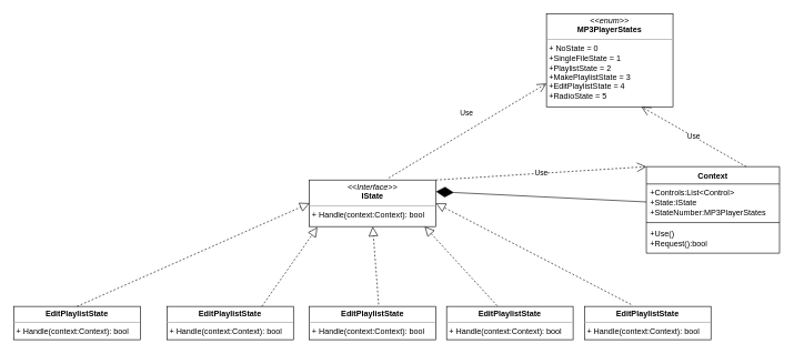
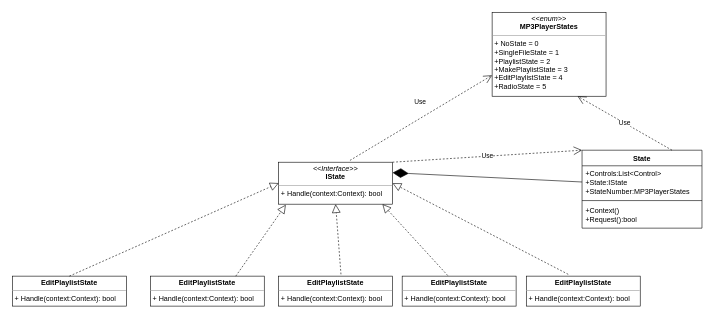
  <mxCell id="0" />
  <mxCell id="1" parent="0" />
  <mxCell id="2" value="&lt;p style=&quot;margin:0px;margin-top:4px;text-align:center;&quot;&gt;&lt;i&gt;&amp;lt;&amp;lt;Interface&amp;gt;&amp;gt;&lt;/i&gt;&lt;br&gt;&lt;b&gt;IState&lt;/b&gt;&lt;/p&gt;&lt;hr size=&quot;1&quot;&gt;&lt;p style=&quot;margin:0px;margin-left:4px;&quot;&gt;+ Handle(context:Context): bool&lt;br&gt;&lt;/p&gt;" style="verticalAlign=top;align=left;overflow=fill;fontSize=12;fontFamily=Helvetica;html=1;whiteSpace=wrap;" vertex="1" parent="1"><mxGeometry x="464" y="270" width="190" height="70" as="geometry" /></mxCell>
  <mxCell id="3" value="&lt;p style=&quot;margin:0px;margin-top:4px;text-align:center;&quot;&gt;&lt;b&gt;EditPlaylistState&lt;/b&gt;&lt;/p&gt;&lt;hr size=&quot;1&quot;&gt;&lt;p style=&quot;margin:0px;margin-left:4px;&quot;&gt;+ Handle(context:Context): bool&lt;br&gt;&lt;/p&gt;" style="verticalAlign=top;align=left;overflow=fill;fontSize=12;fontFamily=Helvetica;html=1;whiteSpace=wrap;" vertex="1" parent="1"><mxGeometry x="20" y="460" width="190" height="50" as="geometry" /></mxCell>
  <mxCell id="4" value="&lt;p style=&quot;margin:0px;margin-top:4px;text-align:center;&quot;&gt;&lt;b&gt;EditPlaylistState&lt;/b&gt;&lt;/p&gt;&lt;hr size=&quot;1&quot;&gt;&lt;p style=&quot;margin:0px;margin-left:4px;&quot;&gt;+ Handle(context:Context): bool&lt;br&gt;&lt;/p&gt;" style="verticalAlign=top;align=left;overflow=fill;fontSize=12;fontFamily=Helvetica;html=1;whiteSpace=wrap;" vertex="1" parent="1"><mxGeometry x="250" y="460" width="190" height="50" as="geometry" /></mxCell>
  <mxCell id="5" value="&lt;p style=&quot;margin:0px;margin-top:4px;text-align:center;&quot;&gt;&lt;b&gt;EditPlaylistState&lt;/b&gt;&lt;/p&gt;&lt;hr size=&quot;1&quot;&gt;&lt;p style=&quot;margin:0px;margin-left:4px;&quot;&gt;+ Handle(context:Context): bool&lt;br&gt;&lt;/p&gt;" style="verticalAlign=top;align=left;overflow=fill;fontSize=12;fontFamily=Helvetica;html=1;whiteSpace=wrap;" vertex="1" parent="1"><mxGeometry x="464" y="460" width="190" height="50" as="geometry" /></mxCell>
  <mxCell id="6" value="&lt;p style=&quot;margin:0px;margin-top:4px;text-align:center;&quot;&gt;&lt;b&gt;EditPlaylistState&lt;/b&gt;&lt;/p&gt;&lt;hr size=&quot;1&quot;&gt;&lt;p style=&quot;margin:0px;margin-left:4px;&quot;&gt;+ Handle(context:Context): bool&lt;br&gt;&lt;/p&gt;" style="verticalAlign=top;align=left;overflow=fill;fontSize=12;fontFamily=Helvetica;html=1;whiteSpace=wrap;" vertex="1" parent="1"><mxGeometry x="670" y="460" width="190" height="50" as="geometry" /></mxCell>
  <mxCell id="7" value="&lt;p style=&quot;margin:0px;margin-top:4px;text-align:center;&quot;&gt;&lt;b&gt;EditPlaylistState&lt;/b&gt;&lt;/p&gt;&lt;hr size=&quot;1&quot;&gt;&lt;p style=&quot;margin:0px;margin-left:4px;&quot;&gt;+ Handle(context:Context): bool&lt;br&gt;&lt;/p&gt;" style="verticalAlign=top;align=left;overflow=fill;fontSize=12;fontFamily=Helvetica;html=1;whiteSpace=wrap;" vertex="1" parent="1"><mxGeometry x="877" y="460" width="190" height="50" as="geometry" /></mxCell>
  <mxCell id="8" value="" style="endArrow=block;dashed=1;endFill=0;endSize=12;html=1;rounded=0;entryX=0;entryY=0.5;entryDx=0;entryDy=0;exitX=0.5;exitY=0;exitDx=0;exitDy=0;" edge="1" parent="1" source="3" target="2"><mxGeometry width="160" relative="1" as="geometry"><mxPoint x="480" y="480" as="sourcePoint" /><mxPoint x="640" y="480" as="targetPoint" /></mxGeometry></mxCell>
  <mxCell id="9" value="" style="endArrow=block;dashed=1;endFill=0;endSize=12;html=1;rounded=0;entryX=0.063;entryY=1.014;entryDx=0;entryDy=0;exitX=0.75;exitY=0;exitDx=0;exitDy=0;entryPerimeter=0;" edge="1" parent="1" source="4" target="2"><mxGeometry width="160" relative="1" as="geometry"><mxPoint x="125" y="470" as="sourcePoint" /><mxPoint x="474" y="315" as="targetPoint" /></mxGeometry></mxCell>
  <mxCell id="10" value="" style="endArrow=block;dashed=1;endFill=0;endSize=12;html=1;rounded=0;entryX=0.5;entryY=1;entryDx=0;entryDy=0;exitX=0.547;exitY=-0.06;exitDx=0;exitDy=0;exitPerimeter=0;" edge="1" parent="1" source="5" target="2"><mxGeometry width="160" relative="1" as="geometry"><mxPoint x="511" y="425" as="sourcePoint" /><mxPoint x="860" y="270" as="targetPoint" /></mxGeometry></mxCell>
  <mxCell id="11" value="" style="endArrow=block;dashed=1;endFill=0;endSize=12;html=1;rounded=0;entryX=0.911;entryY=1;entryDx=0;entryDy=0;exitX=0.4;exitY=-0.02;exitDx=0;exitDy=0;exitPerimeter=0;entryPerimeter=0;" edge="1" parent="1" source="6" target="2"><mxGeometry width="160" relative="1" as="geometry"><mxPoint x="650" y="405" as="sourcePoint" /><mxPoint x="999" y="250" as="targetPoint" /></mxGeometry></mxCell>
  <mxCell id="12" value="" style="endArrow=block;dashed=1;endFill=0;endSize=12;html=1;rounded=0;entryX=1;entryY=0.5;entryDx=0;entryDy=0;exitX=0.368;exitY=-0.06;exitDx=0;exitDy=0;exitPerimeter=0;" edge="1" parent="1" source="7" target="2"><mxGeometry width="160" relative="1" as="geometry"><mxPoint x="800" y="415" as="sourcePoint" /><mxPoint x="1149" y="260" as="targetPoint" /></mxGeometry></mxCell>
- <mxCell id="13" value="Context" style="swimlane;fontStyle=1;align=center;verticalAlign=top;childLayout=stackLayout;horizontal=1;startSize=26;horizontalStack=0;resizeParent=1;resizeParentMax=0;resizeLast=0;collapsible=1;marginBottom=0;whiteSpace=wrap;html=1;" vertex="1" parent="1"><mxGeometry x="970" y="250" width="200" height="130" as="geometry" /></mxCell>
+ <mxCell id="13" value="State" style="swimlane;fontStyle=1;align=center;verticalAlign=top;childLayout=stackLayout;horizontal=1;startSize=26;horizontalStack=0;resizeParent=1;resizeParentMax=0;resizeLast=0;collapsible=1;marginBottom=0;whiteSpace=wrap;html=1;" vertex="1" parent="1"><mxGeometry x="970" y="250" width="200" height="130" as="geometry" /></mxCell>
  <mxCell id="14" value="&lt;div&gt;+Controls:List&amp;lt;Control&amp;gt;&amp;nbsp;&lt;/div&gt;&lt;div&gt;+State:IState&lt;/div&gt;&lt;div&gt;+StateNumber:MP3PlayerStates&amp;nbsp;&lt;/div&gt;" style="text;strokeColor=none;fillColor=none;align=left;verticalAlign=top;spacingLeft=4;spacingRight=4;overflow=hidden;rotatable=0;points=[[0,0.5],[1,0.5]];portConstraint=eastwest;whiteSpace=wrap;html=1;" vertex="1" parent="13"><mxGeometry y="26" width="200" height="54" as="geometry" /></mxCell>
  <mxCell id="15" value="" style="line;strokeWidth=1;fillColor=none;align=left;verticalAlign=middle;spacingTop=-1;spacingLeft=3;spacingRight=3;rotatable=0;labelPosition=right;points=[];portConstraint=eastwest;strokeColor=inherit;" vertex="1" parent="13"><mxGeometry y="80" width="200" height="8" as="geometry" /></mxCell>
- <mxCell id="16" value="&lt;div&gt;+Use()&lt;/div&gt;&lt;div&gt;+Request():bool&lt;/div&gt;" style="text;strokeColor=none;fillColor=none;align=left;verticalAlign=top;spacingLeft=4;spacingRight=4;overflow=hidden;rotatable=0;points=[[0,0.5],[1,0.5]];portConstraint=eastwest;whiteSpace=wrap;html=1;" vertex="1" parent="13"><mxGeometry y="88" width="200" height="42" as="geometry" /></mxCell>
+ <mxCell id="16" value="&lt;div&gt;+Context()&lt;/div&gt;&lt;div&gt;+Request():bool&lt;/div&gt;" style="text;strokeColor=none;fillColor=none;align=left;verticalAlign=top;spacingLeft=4;spacingRight=4;overflow=hidden;rotatable=0;points=[[0,0.5],[1,0.5]];portConstraint=eastwest;whiteSpace=wrap;html=1;" vertex="1" parent="13"><mxGeometry y="88" width="200" height="42" as="geometry" /></mxCell>
  <mxCell id="17" value="Use" style="endArrow=open;endSize=12;dashed=1;html=1;rounded=0;exitX=1;exitY=0;exitDx=0;exitDy=0;entryX=0;entryY=0;entryDx=0;entryDy=0;" edge="1" parent="1" source="2" target="13"><mxGeometry width="160" relative="1" as="geometry"><mxPoint x="790" y="480" as="sourcePoint" /><mxPoint x="950" y="480" as="targetPoint" /></mxGeometry></mxCell>
  <mxCell id="18" value="" style="endArrow=diamondThin;endFill=1;endSize=24;html=1;rounded=0;exitX=0;exitY=0.5;exitDx=0;exitDy=0;entryX=1;entryY=0.25;entryDx=0;entryDy=0;" edge="1" parent="1" source="14" target="2"><mxGeometry width="160" relative="1" as="geometry"><mxPoint x="790" y="480" as="sourcePoint" /><mxPoint x="950" y="480" as="targetPoint" /></mxGeometry></mxCell>
  <mxCell id="19" value="&lt;p style=&quot;margin:0px;margin-top:4px;text-align:center;&quot;&gt;&lt;i&gt;&amp;lt;&amp;lt;enum&amp;gt;&amp;gt;&lt;/i&gt;&lt;br&gt;&lt;b&gt;MP3PlayerStates&lt;/b&gt;&lt;/p&gt;&lt;hr size=&quot;1&quot;&gt;&lt;p style=&quot;margin:0px;margin-left:4px;&quot;&gt;+&amp;nbsp;NoState = 0&lt;br&gt;&lt;/p&gt;&lt;p style=&quot;margin:0px;margin-left:4px;&quot;&gt;+SingleFileState = 1&lt;/p&gt;&lt;p style=&quot;margin:0px;margin-left:4px;&quot;&gt;+PlaylistState = 2&lt;/p&gt;&lt;p style=&quot;margin:0px;margin-left:4px;&quot;&gt;+MakePlaylistState = 3&lt;/p&gt;&lt;p style=&quot;margin:0px;margin-left:4px;&quot;&gt;+EditPlaylistState = 4&lt;/p&gt;&lt;p style=&quot;margin:0px;margin-left:4px;&quot;&gt;+RadioState = 5&lt;/p&gt;" style="verticalAlign=top;align=left;overflow=fill;fontSize=12;fontFamily=Helvetica;html=1;whiteSpace=wrap;" vertex="1" parent="1"><mxGeometry x="820" y="20" width="190" height="140" as="geometry" /></mxCell>
  <mxCell id="20" value="Use" style="endArrow=open;endSize=12;dashed=1;html=1;rounded=0;entryX=0;entryY=0.75;entryDx=0;entryDy=0;exitX=0.626;exitY=-0.043;exitDx=0;exitDy=0;exitPerimeter=0;" edge="1" parent="1" source="2" target="19"><mxGeometry x="0.087" y="23" width="160" relative="1" as="geometry"><mxPoint x="730" y="280" as="sourcePoint" /><mxPoint x="890" y="280" as="targetPoint" /><mxPoint as="offset" /></mxGeometry></mxCell>
  <mxCell id="21" value="Use" style="endArrow=open;endSize=12;dashed=1;html=1;rounded=0;entryX=0.75;entryY=1;entryDx=0;entryDy=0;exitX=0.75;exitY=0;exitDx=0;exitDy=0;" edge="1" parent="1" source="13" target="19"><mxGeometry width="160" relative="1" as="geometry"><mxPoint x="730" y="280" as="sourcePoint" /><mxPoint x="890" y="280" as="targetPoint" /></mxGeometry></mxCell>
